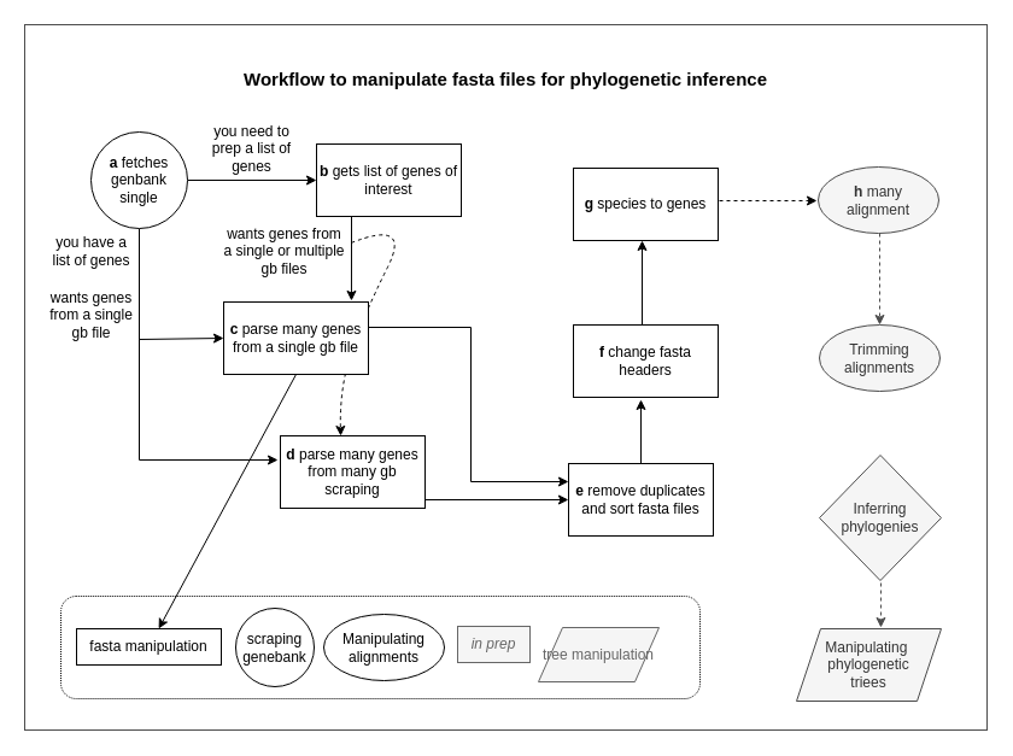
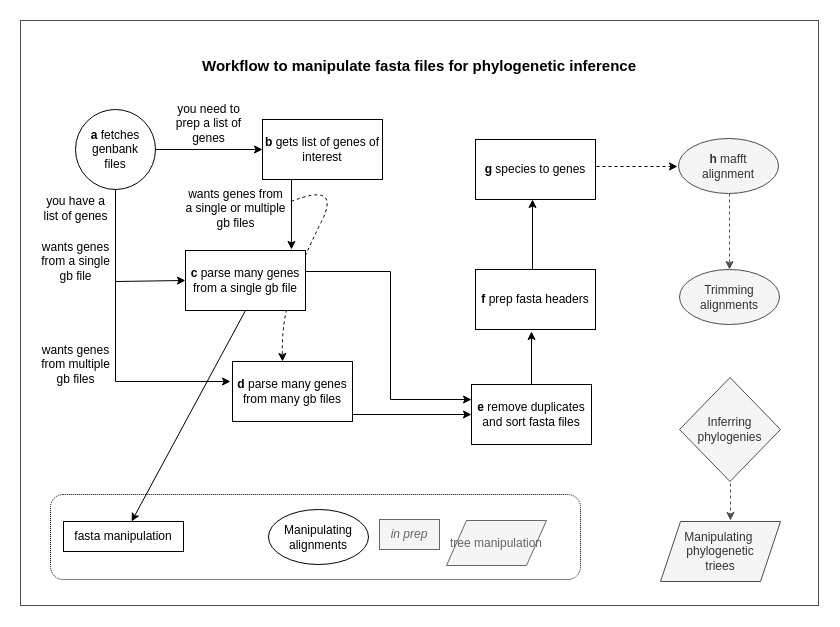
  <mxCell id="0" />
  <mxCell id="1" parent="0" />
  <mxCell id="2" value="" style="rounded=0;whiteSpace=wrap;html=1;fontColor=#000000;strokeColor=#4D4D4D;" vertex="1" parent="1"><mxGeometry x="20" y="20" width="798" height="585" as="geometry" /></mxCell>
  <mxCell id="3" value="" style="curved=1;endArrow=classic;html=1;rounded=0;dashed=1;fontColor=#4D4D4D;strokeColor=#000000;entryX=0.417;entryY=0;entryDx=0;entryDy=0;entryPerimeter=0;" edge="1" parent="1" target="10"><mxGeometry width="50" height="50" relative="1" as="geometry"><mxPoint x="290.5" y="201" as="sourcePoint" /><mxPoint x="293" y="361" as="targetPoint" /><Array as="points"><mxPoint x="341" y="181" /><mxPoint x="301" y="261" /><mxPoint x="281" y="321" /></Array></mxGeometry></mxCell>
  <mxCell id="4" value="" style="rounded=1;whiteSpace=wrap;html=1;dashed=1;dashPattern=1 1;" vertex="1" parent="1"><mxGeometry x="50" y="494" width="530" height="85" as="geometry" /></mxCell>
  <mxCell id="5" style="edgeStyle=orthogonalEdgeStyle;rounded=0;orthogonalLoop=1;jettySize=auto;html=1;exitX=1;exitY=0.5;exitDx=0;exitDy=0;entryX=0;entryY=0.5;entryDx=0;entryDy=0;" edge="1" parent="1" source="8" target="15"><mxGeometry relative="1" as="geometry" /></mxCell>
  <mxCell id="6" style="rounded=0;orthogonalLoop=1;jettySize=auto;html=1;entryX=0;entryY=0.5;entryDx=0;entryDy=0;" edge="1" parent="1" target="13"><mxGeometry relative="1" as="geometry"><mxPoint x="185" y="272.98" as="targetPoint" /><mxPoint x="115" y="195" as="sourcePoint" /><Array as="points"><mxPoint x="115" y="281" /></Array></mxGeometry></mxCell>
  <mxCell id="7" style="edgeStyle=none;rounded=0;orthogonalLoop=1;jettySize=auto;html=1;exitX=0.5;exitY=1;exitDx=0;exitDy=0;" edge="1" parent="1" source="8"><mxGeometry relative="1" as="geometry"><mxPoint x="230" y="381" as="targetPoint" /><Array as="points"><mxPoint x="115" y="381" /></Array></mxGeometry></mxCell>
- <mxCell id="8" value="&lt;b&gt;a&lt;/b&gt; fetches genbank &lt;br&gt;single" style="ellipse;whiteSpace=wrap;html=1;aspect=fixed;" vertex="1" parent="1"><mxGeometry x="75" y="109" width="80" height="80" as="geometry" /></mxCell>
+ <mxCell id="8" value="&lt;b&gt;a&lt;/b&gt; fetches genbank &lt;br&gt;files" style="ellipse;whiteSpace=wrap;html=1;aspect=fixed;" vertex="1" parent="1"><mxGeometry x="75" y="109" width="80" height="80" as="geometry" /></mxCell>
  <mxCell id="9" style="edgeStyle=none;rounded=0;orthogonalLoop=1;jettySize=auto;html=1;exitX=1;exitY=0.75;exitDx=0;exitDy=0;entryX=-0.042;entryY=0.367;entryDx=0;entryDy=0;entryPerimeter=0;" edge="1" parent="1"><mxGeometry relative="1" as="geometry"><mxPoint x="470.96" y="414.02" as="targetPoint" /><mxPoint x="350" y="414" as="sourcePoint" /></mxGeometry></mxCell>
- <mxCell id="10" value="&lt;b&gt;d&lt;/b&gt; parse many genes from many gb scraping" style="rounded=0;whiteSpace=wrap;html=1;" vertex="1" parent="1"><mxGeometry x="232" y="361" width="120" height="60" as="geometry" /></mxCell>
+ <mxCell id="10" value="&lt;b&gt;d&lt;/b&gt; parse many genes from many gb files" style="rounded=0;whiteSpace=wrap;html=1;" vertex="1" parent="1"><mxGeometry x="232" y="361" width="120" height="60" as="geometry" /></mxCell>
  <mxCell id="11" style="edgeStyle=none;rounded=0;orthogonalLoop=1;jettySize=auto;html=1;entryX=0;entryY=0.25;entryDx=0;entryDy=0;fontColor=#4D4D4D;strokeColor=#000000;" edge="1" parent="1" target="21"><mxGeometry relative="1" as="geometry"><mxPoint x="300" y="271" as="sourcePoint" /><Array as="points"><mxPoint x="390" y="271" /><mxPoint x="390" y="399" /></Array></mxGeometry></mxCell>
  <mxCell id="12" style="edgeStyle=none;rounded=0;orthogonalLoop=1;jettySize=auto;html=1;exitX=0.5;exitY=1;exitDx=0;exitDy=0;fontColor=#4D4D4D;strokeColor=#000000;" edge="1" parent="1" source="13" target="22"><mxGeometry relative="1" as="geometry" /></mxCell>
  <mxCell id="13" value="&lt;b&gt;c&lt;/b&gt; parse many genes from a single gb file" style="rounded=0;whiteSpace=wrap;html=1;" vertex="1" parent="1"><mxGeometry x="185" y="250" width="120" height="60" as="geometry" /></mxCell>
  <mxCell id="14" style="edgeStyle=none;rounded=0;orthogonalLoop=1;jettySize=auto;html=1;exitX=0.25;exitY=1;exitDx=0;exitDy=0;entryX=0.883;entryY=-0.017;entryDx=0;entryDy=0;entryPerimeter=0;fontColor=#4D4D4D;strokeColor=#000000;" edge="1" parent="1" target="13"><mxGeometry relative="1" as="geometry"><mxPoint x="291" y="178" as="sourcePoint" /><mxPoint x="291.04" y="239.98" as="targetPoint" /></mxGeometry></mxCell>
  <mxCell id="15" value="&lt;b&gt;b&lt;/b&gt; gets list of genes of interest" style="rounded=0;whiteSpace=wrap;html=1;" vertex="1" parent="1"><mxGeometry x="262" y="119" width="120" height="60" as="geometry" /></mxCell>
  <mxCell id="16" style="edgeStyle=none;rounded=0;orthogonalLoop=1;jettySize=auto;html=1;entryX=0.04;entryY=0.636;entryDx=0;entryDy=0;entryPerimeter=0;dashed=1;" edge="1" parent="1"><mxGeometry relative="1" as="geometry"><mxPoint x="590" y="166" as="sourcePoint" /><mxPoint x="677" y="165.98" as="targetPoint" /></mxGeometry></mxCell>
  <mxCell id="17" value="&lt;b&gt;g&lt;/b&gt; species to genes" style="rounded=0;whiteSpace=wrap;html=1;" vertex="1" parent="1"><mxGeometry x="475" y="139" width="120" height="60" as="geometry" /></mxCell>
  <mxCell id="18" style="edgeStyle=none;rounded=0;orthogonalLoop=1;jettySize=auto;html=1;exitX=0.5;exitY=0;exitDx=0;exitDy=0;entryX=0.5;entryY=1;entryDx=0;entryDy=0;" edge="1" parent="1"><mxGeometry relative="1" as="geometry"><mxPoint x="532" y="269" as="sourcePoint" /><mxPoint x="532" y="199" as="targetPoint" /></mxGeometry></mxCell>
- <mxCell id="19" value="&lt;b&gt;f&lt;/b&gt; change fasta headers" style="rounded=0;whiteSpace=wrap;html=1;" vertex="1" parent="1"><mxGeometry x="475" y="269" width="120" height="60" as="geometry" /></mxCell>
+ <mxCell id="19" value="&lt;b&gt;f&lt;/b&gt; prep fasta headers" style="rounded=0;whiteSpace=wrap;html=1;" vertex="1" parent="1"><mxGeometry x="475" y="269" width="120" height="60" as="geometry" /></mxCell>
  <mxCell id="20" style="edgeStyle=none;rounded=0;orthogonalLoop=1;jettySize=auto;html=1;exitX=0.5;exitY=0;exitDx=0;exitDy=0;" edge="1" parent="1" source="21"><mxGeometry relative="1" as="geometry"><mxPoint x="531" y="331" as="targetPoint" /></mxGeometry></mxCell>
  <mxCell id="21" value="&lt;b&gt;e&lt;/b&gt; remove duplicates and sort fasta files" style="rounded=0;whiteSpace=wrap;html=1;" vertex="1" parent="1"><mxGeometry x="471" y="384" width="120" height="60" as="geometry" /></mxCell>
  <mxCell id="22" value="fasta manipulation" style="rounded=0;whiteSpace=wrap;html=1;" vertex="1" parent="1"><mxGeometry x="63" y="521" width="120" height="30" as="geometry" /></mxCell>
- <mxCell id="23" value="scraping genebank" style="ellipse;whiteSpace=wrap;html=1;aspect=fixed;" vertex="1" parent="1"><mxGeometry x="195" y="504" width="65" height="65" as="geometry" /></mxCell>
  <mxCell id="24" value="Manipulating alignments" style="ellipse;whiteSpace=wrap;html=1;" vertex="1" parent="1"><mxGeometry x="268" y="509" width="100" height="55" as="geometry" /></mxCell>
  <mxCell id="25" value="&lt;i&gt;in prep&lt;/i&gt;" style="text;html=1;strokeColor=#666666;fillColor=#f5f5f5;align=center;verticalAlign=middle;whiteSpace=wrap;rounded=0;fontColor=#666666;" vertex="1" parent="1"><mxGeometry x="379" y="519" width="60" height="30" as="geometry" /></mxCell>
  <mxCell id="26" style="edgeStyle=none;rounded=0;orthogonalLoop=1;jettySize=auto;html=1;exitX=0.5;exitY=1;exitDx=0;exitDy=0;entryX=0.5;entryY=0;entryDx=0;entryDy=0;dashed=1;fillColor=#f5f5f5;strokeColor=#4D4D4D;" edge="1" parent="1"><mxGeometry relative="1" as="geometry"><mxPoint x="729" y="193" as="sourcePoint" /><mxPoint x="729" y="269" as="targetPoint" /></mxGeometry></mxCell>
- <mxCell id="27" value="&lt;b&gt;h&lt;/b&gt; many &lt;br&gt;alignment" style="ellipse;whiteSpace=wrap;html=1;fontColor=#333333;fillColor=#f5f5f5;strokeColor=#4D4D4D;" vertex="1" parent="1"><mxGeometry x="678" y="138" width="100" height="55" as="geometry" /></mxCell>
+ <mxCell id="27" value="&lt;b&gt;h&lt;/b&gt; mafft &lt;br&gt;alignment" style="ellipse;whiteSpace=wrap;html=1;fontColor=#333333;fillColor=#f5f5f5;strokeColor=#4D4D4D;" vertex="1" parent="1"><mxGeometry x="678" y="138" width="100" height="55" as="geometry" /></mxCell>
  <mxCell id="28" value="Trimming&lt;br&gt;alignments" style="ellipse;whiteSpace=wrap;html=1;fontColor=#333333;fillColor=#f5f5f5;strokeColor=#4D4D4D;" vertex="1" parent="1"><mxGeometry x="679" y="269" width="100" height="55" as="geometry" /></mxCell>
  <mxCell id="29" style="edgeStyle=none;rounded=0;orthogonalLoop=1;jettySize=auto;html=1;exitX=0.5;exitY=1;exitDx=0;exitDy=0;entryX=0.558;entryY=0.067;entryDx=0;entryDy=0;entryPerimeter=0;dashed=1;fillColor=#f5f5f5;strokeColor=#4D4D4D;" edge="1" parent="1"><mxGeometry relative="1" as="geometry"><mxPoint x="730" y="471" as="sourcePoint" /><mxPoint x="729.96" y="520.02" as="targetPoint" /></mxGeometry></mxCell>
  <mxCell id="30" value="Inferring&lt;br&gt;phylogenies" style="rhombus;whiteSpace=wrap;html=1;fontColor=#333333;fillColor=#f5f5f5;strokeColor=#4D4D4D;" vertex="1" parent="1"><mxGeometry x="679" y="377" width="101" height="104" as="geometry" /></mxCell>
  <mxCell id="31" value="Manipulating&amp;nbsp;&lt;br&gt;phylogenetic&lt;br&gt;triees" style="shape=parallelogram;perimeter=parallelogramPerimeter;whiteSpace=wrap;html=1;fixedSize=1;fontColor=#333333;fillColor=#f5f5f5;strokeColor=#4D4D4D;" vertex="1" parent="1"><mxGeometry x="660" y="521" width="120" height="60" as="geometry" /></mxCell>
  <mxCell id="32" value="tree manipulation" style="shape=parallelogram;perimeter=parallelogramPerimeter;whiteSpace=wrap;html=1;fixedSize=1;fillColor=#f5f5f5;fontColor=#666666;strokeColor=#666666;" vertex="1" parent="1"><mxGeometry x="446" y="520" width="100" height="45" as="geometry" /></mxCell>
  <mxCell id="33" value="you need&amp;nbsp;to &lt;br&gt;prep a list&amp;nbsp;of&lt;br&gt;genes" style="text;html=1;align=center;verticalAlign=middle;resizable=0;points=[];autosize=1;strokeColor=none;fillColor=none;fontColor=#000000;" vertex="1" parent="1"><mxGeometry x="168" y="103" width="80" height="40" as="geometry" /></mxCell>
  <mxCell id="34" value="you have&amp;nbsp;a&lt;br&gt;list&amp;nbsp;of genes" style="text;html=1;align=center;verticalAlign=middle;resizable=0;points=[];autosize=1;strokeColor=none;fillColor=none;fontColor=#000000;" vertex="1" parent="1"><mxGeometry x="35" y="193" width="80" height="30" as="geometry" /></mxCell>
  <mxCell id="35" value="wants genes&lt;br&gt;from a single&lt;br&gt;gb file" style="text;html=1;align=center;verticalAlign=middle;resizable=0;points=[];autosize=1;strokeColor=none;fillColor=none;fontColor=#000000;" vertex="1" parent="1"><mxGeometry x="35" y="241" width="80" height="40" as="geometry" /></mxCell>
+ <mxCell id="36" value="wants genes&lt;br&gt;from multiple&lt;br&gt;gb files" style="text;html=1;align=center;verticalAlign=middle;resizable=0;points=[];autosize=1;strokeColor=none;fillColor=none;fontColor=#000000;" vertex="1" parent="1"><mxGeometry x="35" y="344" width="80" height="40" as="geometry" /></mxCell>
  <mxCell id="37" value="wants genes from&lt;br&gt;a single or multiple&lt;br&gt;gb files" style="text;html=1;align=center;verticalAlign=middle;resizable=0;points=[];autosize=1;strokeColor=none;fillColor=none;fontColor=#000000;" vertex="1" parent="1"><mxGeometry x="179.5" y="188" width="110" height="40" as="geometry" /></mxCell>
  <mxCell id="38" value="Workflow to manipulate fasta files for phylogenetic inference" style="text;html=1;strokeColor=none;fillColor=none;align=center;verticalAlign=middle;whiteSpace=wrap;rounded=0;fontColor=#000000;fontSize=15;fontStyle=1" vertex="1" parent="1"><mxGeometry x="79" y="50" width="680" height="30" as="geometry" /></mxCell>
